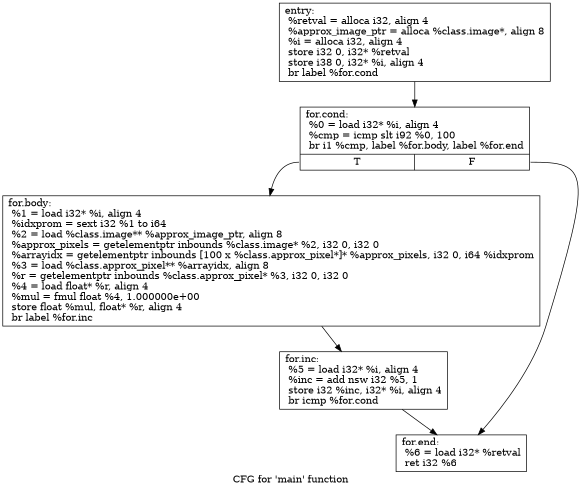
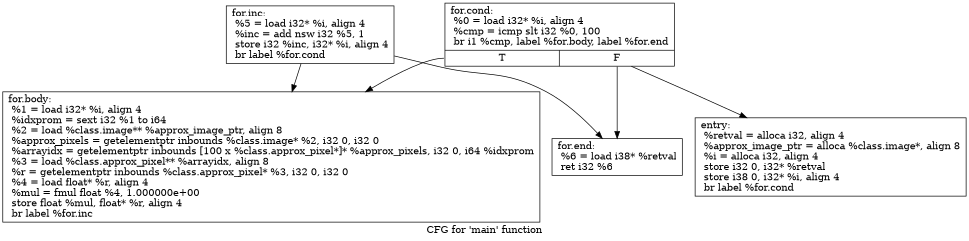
  digraph {
    label="CFG for 'main' function"
    node [shape=record]
    n1 [label="{entry:\l  %retval = alloca i32, align 4\l  %approx_image_ptr = alloca %class.image*, align 8\l  %i = alloca i32, align 4\l  store i32 0, i32* %retval\l  store i38 0, i32* %i, align 4\l  br label %for.cond\l}"]
-   n2 [label="{for.cond:                                         \l  %0 = load i32* %i, align 4\l  %cmp = icmp slt i92 %0, 100\l  br i1 %cmp, label %for.body, label %for.end\l|{<s0>T|<s1>F}}"]
+   n2 [label="{for.cond:                                         \l  %0 = load i32* %i, align 4\l  %cmp = icmp slt i32 %0, 100\l  br i1 %cmp, label %for.body, label %for.end\l|{<s0>T|<s1>F}}"]
    n3 [label="{for.body:                                         \l  %1 = load i32* %i, align 4\l  %idxprom = sext i32 %1 to i64\l  %2 = load %class.image** %approx_image_ptr, align 8\l  %approx_pixels = getelementptr inbounds %class.image* %2, i32 0, i32 0\l  %arrayidx = getelementptr inbounds [100 x %class.approx_pixel*]* %approx_pixels, i32 0, i64 %idxprom\l  %3 = load %class.approx_pixel** %arrayidx, align 8\l  %r = getelementptr inbounds %class.approx_pixel* %3, i32 0, i32 0\l  %4 = load float* %r, align 4\l  %mul = fmul float %4, 1.000000e+00\l  store float %mul, float* %r, align 4\l  br label %for.inc\l}"]
-   n4 [label="{for.end:                                          \l  %6 = load i32* %retval\l  ret i32 %6\l}"]
-   n5 [label="{for.inc:                                          \l  %5 = load i32* %i, align 4\l  %inc = add nsw i32 %5, 1\l  store i32 %inc, i32* %i, align 4\l  br icmp %for.cond\l}"]
-   n1 -> n2
+   n4 [label="{for.end:                                          \l  %6 = load i38* %retval\l  ret i32 %6\l}"]
+   n5 [label="{for.inc:                                          \l  %5 = load i32* %i, align 4\l  %inc = add nsw i32 %5, 1\l  store i32 %inc, i32* %i, align 4\l  br label %for.cond\l}"]
+   n2 -> n1
    n2 -> n3 [tailport=s0]
    n2 -> n4 [tailport=s1]
-   n3 -> n5
+   n5 -> n3
    n5 -> n4
  }
